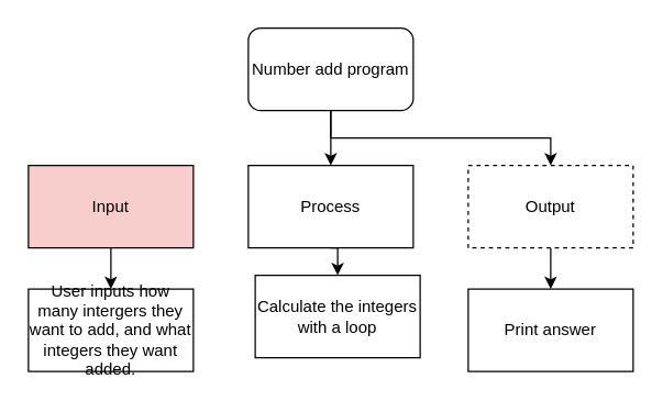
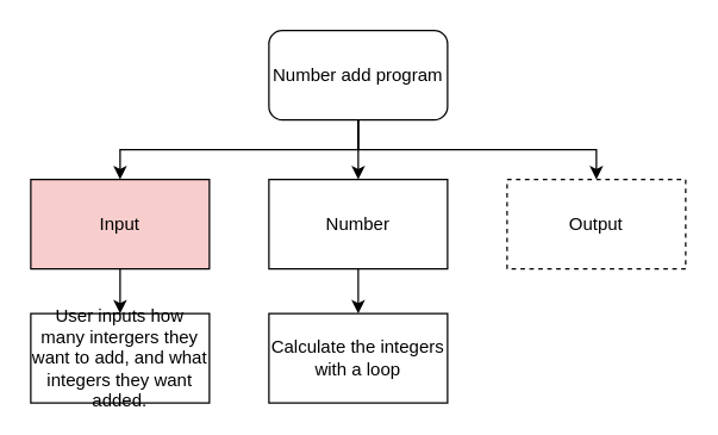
  <mxCell id="0" />
  <mxCell id="1" parent="0" />
  <mxCell id="2" style="edgeStyle=orthogonalEdgeStyle;rounded=0;orthogonalLoop=1;jettySize=auto;html=1;exitX=0.5;exitY=1;exitDx=0;exitDy=0;entryX=0.5;entryY=0;entryDx=0;entryDy=0;" edge="1" parent="1" source="5" target="9"><mxGeometry relative="1" as="geometry" /></mxCell>
+ <mxCell id="3" style="edgeStyle=orthogonalEdgeStyle;rounded=0;orthogonalLoop=1;jettySize=auto;html=1;exitX=0.5;exitY=1;exitDx=0;exitDy=0;entryX=0.5;entryY=0;entryDx=0;entryDy=0;" edge="1" parent="1" source="5" target="7"><mxGeometry relative="1" as="geometry" /></mxCell>
  <mxCell id="4" style="edgeStyle=orthogonalEdgeStyle;rounded=0;orthogonalLoop=1;jettySize=auto;html=1;exitX=0.5;exitY=1;exitDx=0;exitDy=0;entryX=0.5;entryY=0;entryDx=0;entryDy=0;" edge="1" parent="1" source="5" target="11"><mxGeometry relative="1" as="geometry" /></mxCell>
  <mxCell id="5" value="Number add program" style="whiteSpace=wrap;html=1;rounded=1;" vertex="1" parent="1"><mxGeometry x="180" y="20" width="120" height="60" as="geometry" /></mxCell>
  <mxCell id="6" style="edgeStyle=orthogonalEdgeStyle;rounded=0;orthogonalLoop=1;jettySize=auto;html=1;exitX=0.5;exitY=1;exitDx=0;exitDy=0;entryX=0.5;entryY=0;entryDx=0;entryDy=0;" edge="1" parent="1" source="7" target="12"><mxGeometry relative="1" as="geometry" /></mxCell>
  <mxCell id="7" value="Input" style="rounded=0;whiteSpace=wrap;html=1;fillColor=#f8cecc;" vertex="1" parent="1"><mxGeometry x="20" y="120" width="120" height="60" as="geometry" /></mxCell>
  <mxCell id="8" style="edgeStyle=orthogonalEdgeStyle;rounded=0;orthogonalLoop=1;jettySize=auto;html=1;exitX=0.5;exitY=1;exitDx=0;exitDy=0;entryX=0.5;entryY=0;entryDx=0;entryDy=0;" edge="1" parent="1" source="9" target="13"><mxGeometry relative="1" as="geometry" /></mxCell>
- <mxCell id="9" value="Process" style="rounded=0;whiteSpace=wrap;html=1;" vertex="1" parent="1"><mxGeometry x="180" y="120" width="120" height="60" as="geometry" /></mxCell>
- <mxCell id="10" style="edgeStyle=orthogonalEdgeStyle;rounded=0;orthogonalLoop=1;jettySize=auto;html=1;exitX=0.5;exitY=1;exitDx=0;exitDy=0;entryX=0.5;entryY=0;entryDx=0;entryDy=0;" edge="1" parent="1" source="11" target="14"><mxGeometry relative="1" as="geometry" /></mxCell>
+ <mxCell id="9" value="Number" style="rounded=0;whiteSpace=wrap;html=1;" vertex="1" parent="1"><mxGeometry x="180" y="120" width="120" height="60" as="geometry" /></mxCell>
  <mxCell id="11" value="Output" style="rounded=0;whiteSpace=wrap;html=1;dashed=1;" vertex="1" parent="1"><mxGeometry x="340" y="120" width="120" height="60" as="geometry" /></mxCell>
  <mxCell id="12" value="User inputs how many intergers they want to add, and what integers they want added." style="rounded=0;whiteSpace=wrap;html=1;" vertex="1" parent="1"><mxGeometry x="20" y="210" width="120" height="60" as="geometry" /></mxCell>
- <mxCell id="13" value="Calculate the integers with a loop" style="rounded=0;whiteSpace=wrap;html=1;" vertex="1" parent="1"><mxGeometry x="185" y="200" width="120" height="60" as="geometry" /></mxCell>
- <mxCell id="14" value="Print answer" style="rounded=0;whiteSpace=wrap;html=1;" vertex="1" parent="1"><mxGeometry x="340" y="210" width="120" height="60" as="geometry" /></mxCell>
+ <mxCell id="13" value="Calculate the integers with a loop" style="rounded=0;whiteSpace=wrap;html=1;" vertex="1" parent="1"><mxGeometry x="180" y="210" width="120" height="60" as="geometry" /></mxCell>
